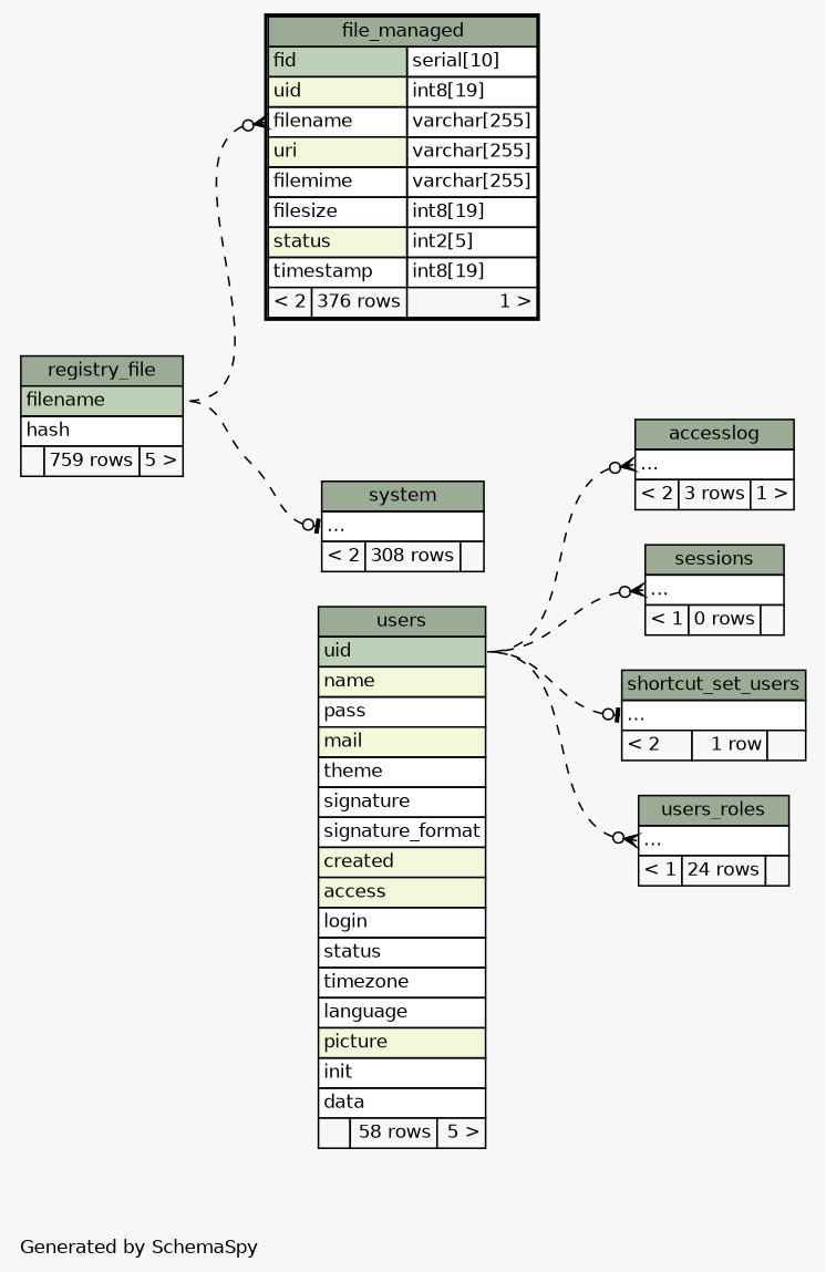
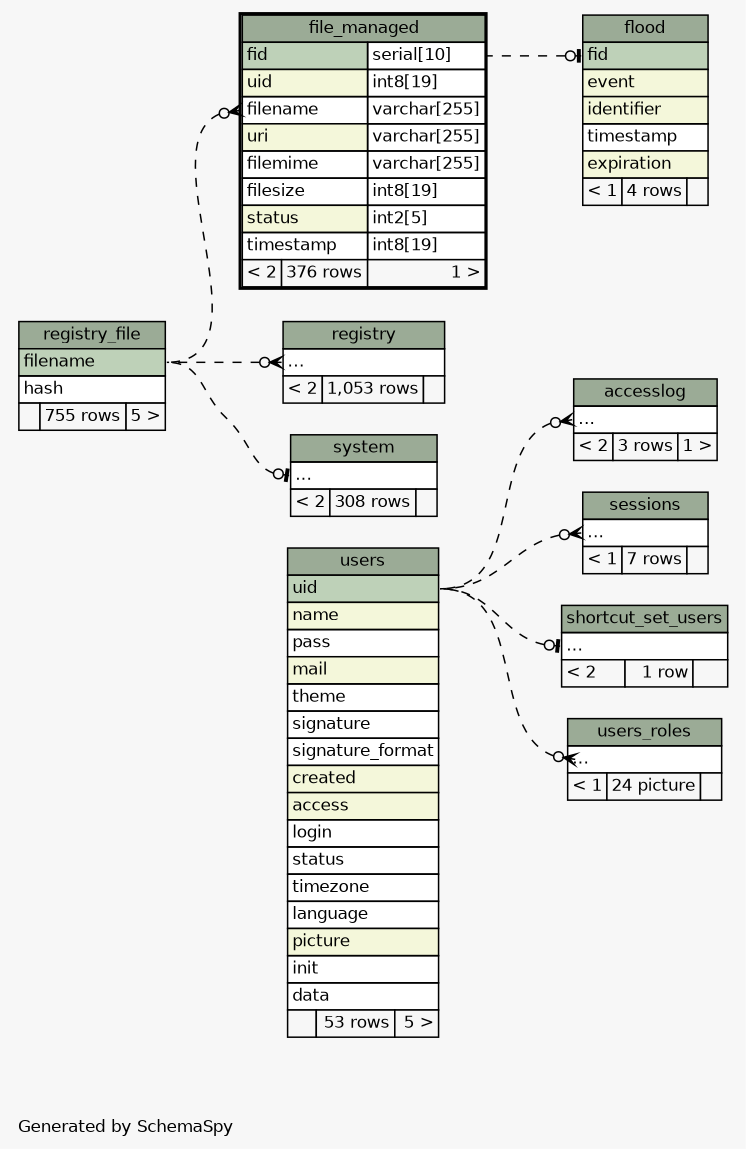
  digraph {
    bgcolor="#f7f7f7"
    fontname=Helvetica
    fontsize=11
    label="\nGenerated by SchemaSpy"
    labeljust=l
    nodesep=0.18
    rankdir=RL
    ranksep=0.46
    node [fontname=Helvetica fontsize=11 shape=plaintext]
    edge [arrowhead=none arrowsize=0.8 arrowtail=crowodot dir=back headport="uid:e" style=dashed tailport="elipses:w"]
    n1 [label=<     <TABLE BORDER="0" CELLBORDER="1" CELLSPACING="0" BGCOLOR="#ffffff">       <TR><TD COLSPAN="3" BGCOLOR="#9bab96" ALIGN="CENTER">accesslog</TD></TR>       <TR><TD PORT="elipses" COLSPAN="3" ALIGN="LEFT">...</TD></TR>       <TR><TD ALIGN="LEFT" BGCOLOR="#f7f7f7">&lt; 2</TD><TD ALIGN="RIGHT" BGCOLOR="#f7f7f7">3 rows</TD><TD ALIGN="RIGHT" BGCOLOR="#f7f7f7">1 &gt;</TD></TR>     </TABLE>>]
-   n2 [label=<     <TABLE BORDER="0" CELLBORDER="1" CELLSPACING="0" BGCOLOR="#ffffff">       <TR><TD COLSPAN="3" BGCOLOR="#9bab96" ALIGN="CENTER">users</TD></TR>       <TR><TD PORT="uid" COLSPAN="3" BGCOLOR="#bed1b8" ALIGN="LEFT">uid</TD></TR>       <TR><TD PORT="name" COLSPAN="3" BGCOLOR="#f4f7da" ALIGN="LEFT">name</TD></TR>       <TR><TD PORT="pass" COLSPAN="3" ALIGN="LEFT">pass</TD></TR>       <TR><TD PORT="mail" COLSPAN="3" BGCOLOR="#f4f7da" ALIGN="LEFT">mail</TD></TR>       <TR><TD PORT="theme" COLSPAN="3" ALIGN="LEFT">theme</TD></TR>       <TR><TD PORT="signature" COLSPAN="3" ALIGN="LEFT">signature</TD></TR>       <TR><TD PORT="signature_format" COLSPAN="3" ALIGN="LEFT">signature_format</TD></TR>       <TR><TD PORT="created" COLSPAN="3" BGCOLOR="#f4f7da" ALIGN="LEFT">created</TD></TR>       <TR><TD PORT="access" COLSPAN="3" BGCOLOR="#f4f7da" ALIGN="LEFT">access</TD></TR>       <TR><TD PORT="login" COLSPAN="3" ALIGN="LEFT">login</TD></TR>       <TR><TD PORT="status" COLSPAN="3" ALIGN="LEFT">status</TD></TR>       <TR><TD PORT="timezone" COLSPAN="3" ALIGN="LEFT">timezone</TD></TR>       <TR><TD PORT="language" COLSPAN="3" ALIGN="LEFT">language</TD></TR>       <TR><TD PORT="picture" COLSPAN="3" BGCOLOR="#f4f7da" ALIGN="LEFT">picture</TD></TR>       <TR><TD PORT="init" COLSPAN="3" ALIGN="LEFT">init</TD></TR>       <TR><TD PORT="data" COLSPAN="3" ALIGN="LEFT">data</TD></TR>       <TR><TD ALIGN="LEFT" BGCOLOR="#f7f7f7">  </TD><TD ALIGN="RIGHT" BGCOLOR="#f7f7f7">58 rows</TD><TD ALIGN="RIGHT" BGCOLOR="#f7f7f7">5 &gt;</TD></TR>     </TABLE>>]
-   n3 [label=<     <TABLE BORDER="0" CELLBORDER="1" CELLSPACING="0" BGCOLOR="#ffffff">       <TR><TD COLSPAN="3" BGCOLOR="#9bab96" ALIGN="CENTER">registry_file</TD></TR>       <TR><TD PORT="filename" COLSPAN="3" BGCOLOR="#bed1b8" ALIGN="LEFT">filename</TD></TR>       <TR><TD PORT="hash" COLSPAN="3" ALIGN="LEFT">hash</TD></TR>       <TR><TD ALIGN="LEFT" BGCOLOR="#f7f7f7">  </TD><TD ALIGN="RIGHT" BGCOLOR="#f7f7f7">759 rows</TD><TD ALIGN="RIGHT" BGCOLOR="#f7f7f7">5 &gt;</TD></TR>     </TABLE>>]
+   n2 [label=<     <TABLE BORDER="0" CELLBORDER="1" CELLSPACING="0" BGCOLOR="#ffffff">       <TR><TD COLSPAN="3" BGCOLOR="#9bab96" ALIGN="CENTER">users</TD></TR>       <TR><TD PORT="uid" COLSPAN="3" BGCOLOR="#bed1b8" ALIGN="LEFT">uid</TD></TR>       <TR><TD PORT="name" COLSPAN="3" BGCOLOR="#f4f7da" ALIGN="LEFT">name</TD></TR>       <TR><TD PORT="pass" COLSPAN="3" ALIGN="LEFT">pass</TD></TR>       <TR><TD PORT="mail" COLSPAN="3" BGCOLOR="#f4f7da" ALIGN="LEFT">mail</TD></TR>       <TR><TD PORT="theme" COLSPAN="3" ALIGN="LEFT">theme</TD></TR>       <TR><TD PORT="signature" COLSPAN="3" ALIGN="LEFT">signature</TD></TR>       <TR><TD PORT="signature_format" COLSPAN="3" ALIGN="LEFT">signature_format</TD></TR>       <TR><TD PORT="created" COLSPAN="3" BGCOLOR="#f4f7da" ALIGN="LEFT">created</TD></TR>       <TR><TD PORT="access" COLSPAN="3" BGCOLOR="#f4f7da" ALIGN="LEFT">access</TD></TR>       <TR><TD PORT="login" COLSPAN="3" ALIGN="LEFT">login</TD></TR>       <TR><TD PORT="status" COLSPAN="3" ALIGN="LEFT">status</TD></TR>       <TR><TD PORT="timezone" COLSPAN="3" ALIGN="LEFT">timezone</TD></TR>       <TR><TD PORT="language" COLSPAN="3" ALIGN="LEFT">language</TD></TR>       <TR><TD PORT="picture" COLSPAN="3" BGCOLOR="#f4f7da" ALIGN="LEFT">picture</TD></TR>       <TR><TD PORT="init" COLSPAN="3" ALIGN="LEFT">init</TD></TR>       <TR><TD PORT="data" COLSPAN="3" ALIGN="LEFT">data</TD></TR>       <TR><TD ALIGN="LEFT" BGCOLOR="#f7f7f7">  </TD><TD ALIGN="RIGHT" BGCOLOR="#f7f7f7">53 rows</TD><TD ALIGN="RIGHT" BGCOLOR="#f7f7f7">5 &gt;</TD></TR>     </TABLE>>]
+   n3 [label=<     <TABLE BORDER="0" CELLBORDER="1" CELLSPACING="0" BGCOLOR="#ffffff">       <TR><TD COLSPAN="3" BGCOLOR="#9bab96" ALIGN="CENTER">registry_file</TD></TR>       <TR><TD PORT="filename" COLSPAN="3" BGCOLOR="#bed1b8" ALIGN="LEFT">filename</TD></TR>       <TR><TD PORT="hash" COLSPAN="3" ALIGN="LEFT">hash</TD></TR>       <TR><TD ALIGN="LEFT" BGCOLOR="#f7f7f7">  </TD><TD ALIGN="RIGHT" BGCOLOR="#f7f7f7">755 rows</TD><TD ALIGN="RIGHT" BGCOLOR="#f7f7f7">5 &gt;</TD></TR>     </TABLE>>]
    n4 [label=<     <TABLE BORDER="2" CELLBORDER="1" CELLSPACING="0" BGCOLOR="#ffffff">       <TR><TD COLSPAN="3" BGCOLOR="#9bab96" ALIGN="CENTER">file_managed</TD></TR>       <TR><TD PORT="fid" COLSPAN="2" BGCOLOR="#bed1b8" ALIGN="LEFT">fid</TD><TD PORT="fid.type" ALIGN="LEFT">serial[10]</TD></TR>       <TR><TD PORT="uid" COLSPAN="2" BGCOLOR="#f4f7da" ALIGN="LEFT">uid</TD><TD PORT="uid.type" ALIGN="LEFT">int8[19]</TD></TR>       <TR><TD PORT="filename" COLSPAN="2" ALIGN="LEFT">filename</TD><TD PORT="filename.type" ALIGN="LEFT">varchar[255]</TD></TR>       <TR><TD PORT="uri" COLSPAN="2" BGCOLOR="#f4f7da" ALIGN="LEFT">uri</TD><TD PORT="uri.type" ALIGN="LEFT">varchar[255]</TD></TR>       <TR><TD PORT="filemime" COLSPAN="2" ALIGN="LEFT">filemime</TD><TD PORT="filemime.type" ALIGN="LEFT">varchar[255]</TD></TR>       <TR><TD PORT="filesize" COLSPAN="2" ALIGN="LEFT">filesize</TD><TD PORT="filesize.type" ALIGN="LEFT">int8[19]</TD></TR>       <TR><TD PORT="status" COLSPAN="2" BGCOLOR="#f4f7da" ALIGN="LEFT">status</TD><TD PORT="status.type" ALIGN="LEFT">int2[5]</TD></TR>       <TR><TD PORT="timestamp" COLSPAN="2" ALIGN="LEFT">timestamp</TD><TD PORT="timestamp.type" ALIGN="LEFT">int8[19]</TD></TR>       <TR><TD ALIGN="LEFT" BGCOLOR="#f7f7f7">&lt; 2</TD><TD ALIGN="RIGHT" BGCOLOR="#f7f7f7">376 rows</TD><TD ALIGN="RIGHT" BGCOLOR="#f7f7f7">1 &gt;</TD></TR>     </TABLE>>]
-   n7 [label=<     <TABLE BORDER="0" CELLBORDER="1" CELLSPACING="0" BGCOLOR="#ffffff">       <TR><TD COLSPAN="3" BGCOLOR="#9bab96" ALIGN="CENTER">sessions</TD></TR>       <TR><TD PORT="elipses" COLSPAN="3" ALIGN="LEFT">...</TD></TR>       <TR><TD ALIGN="LEFT" BGCOLOR="#f7f7f7">&lt; 1</TD><TD ALIGN="RIGHT" BGCOLOR="#f7f7f7">0 rows</TD><TD ALIGN="RIGHT" BGCOLOR="#f7f7f7">  </TD></TR>     </TABLE>>]
+   n5 [label=<     <TABLE BORDER="0" CELLBORDER="1" CELLSPACING="0" BGCOLOR="#ffffff">       <TR><TD COLSPAN="3" BGCOLOR="#9bab96" ALIGN="CENTER">flood</TD></TR>       <TR><TD PORT="fid" COLSPAN="3" BGCOLOR="#bed1b8" ALIGN="LEFT">fid</TD></TR>       <TR><TD PORT="event" COLSPAN="3" BGCOLOR="#f4f7da" ALIGN="LEFT">event</TD></TR>       <TR><TD PORT="identifier" COLSPAN="3" BGCOLOR="#f4f7da" ALIGN="LEFT">identifier</TD></TR>       <TR><TD PORT="timestamp" COLSPAN="3" ALIGN="LEFT">timestamp</TD></TR>       <TR><TD PORT="expiration" COLSPAN="3" BGCOLOR="#f4f7da" ALIGN="LEFT">expiration</TD></TR>       <TR><TD ALIGN="LEFT" BGCOLOR="#f7f7f7">&lt; 1</TD><TD ALIGN="RIGHT" BGCOLOR="#f7f7f7">4 rows</TD><TD ALIGN="RIGHT" BGCOLOR="#f7f7f7">  </TD></TR>     </TABLE>>]
+   n6 [label=<     <TABLE BORDER="0" CELLBORDER="1" CELLSPACING="0" BGCOLOR="#ffffff">       <TR><TD COLSPAN="3" BGCOLOR="#9bab96" ALIGN="CENTER">registry</TD></TR>       <TR><TD PORT="elipses" COLSPAN="3" ALIGN="LEFT">...</TD></TR>       <TR><TD ALIGN="LEFT" BGCOLOR="#f7f7f7">&lt; 2</TD><TD ALIGN="RIGHT" BGCOLOR="#f7f7f7">1,053 rows</TD><TD ALIGN="RIGHT" BGCOLOR="#f7f7f7">  </TD></TR>     </TABLE>>]
+   n7 [label=<     <TABLE BORDER="0" CELLBORDER="1" CELLSPACING="0" BGCOLOR="#ffffff">       <TR><TD COLSPAN="3" BGCOLOR="#9bab96" ALIGN="CENTER">sessions</TD></TR>       <TR><TD PORT="elipses" COLSPAN="3" ALIGN="LEFT">...</TD></TR>       <TR><TD ALIGN="LEFT" BGCOLOR="#f7f7f7">&lt; 1</TD><TD ALIGN="RIGHT" BGCOLOR="#f7f7f7">7 rows</TD><TD ALIGN="RIGHT" BGCOLOR="#f7f7f7">  </TD></TR>     </TABLE>>]
    n8 [label=<     <TABLE BORDER="0" CELLBORDER="1" CELLSPACING="0" BGCOLOR="#ffffff">       <TR><TD COLSPAN="3" BGCOLOR="#9bab96" ALIGN="CENTER">shortcut_set_users</TD></TR>       <TR><TD PORT="elipses" COLSPAN="3" ALIGN="LEFT">...</TD></TR>       <TR><TD ALIGN="LEFT" BGCOLOR="#f7f7f7">&lt; 2</TD><TD ALIGN="RIGHT" BGCOLOR="#f7f7f7">1 row</TD><TD ALIGN="RIGHT" BGCOLOR="#f7f7f7">  </TD></TR>     </TABLE>>]
    n9 [label=<     <TABLE BORDER="0" CELLBORDER="1" CELLSPACING="0" BGCOLOR="#ffffff">       <TR><TD COLSPAN="3" BGCOLOR="#9bab96" ALIGN="CENTER">system</TD></TR>       <TR><TD PORT="elipses" COLSPAN="3" ALIGN="LEFT">...</TD></TR>       <TR><TD ALIGN="LEFT" BGCOLOR="#f7f7f7">&lt; 2</TD><TD ALIGN="RIGHT" BGCOLOR="#f7f7f7">308 rows</TD><TD ALIGN="RIGHT" BGCOLOR="#f7f7f7">  </TD></TR>     </TABLE>>]
-   n10 [label=<     <TABLE BORDER="0" CELLBORDER="1" CELLSPACING="0" BGCOLOR="#ffffff">       <TR><TD COLSPAN="3" BGCOLOR="#9bab96" ALIGN="CENTER">users_roles</TD></TR>       <TR><TD PORT="elipses" COLSPAN="3" ALIGN="LEFT">...</TD></TR>       <TR><TD ALIGN="LEFT" BGCOLOR="#f7f7f7">&lt; 1</TD><TD ALIGN="RIGHT" BGCOLOR="#f7f7f7">24 rows</TD><TD ALIGN="RIGHT" BGCOLOR="#f7f7f7">  </TD></TR>     </TABLE>>]
+   n10 [label=<     <TABLE BORDER="0" CELLBORDER="1" CELLSPACING="0" BGCOLOR="#ffffff">       <TR><TD COLSPAN="3" BGCOLOR="#9bab96" ALIGN="CENTER">users_roles</TD></TR>       <TR><TD PORT="elipses" COLSPAN="3" ALIGN="LEFT">...</TD></TR>       <TR><TD ALIGN="LEFT" BGCOLOR="#f7f7f7">&lt; 1</TD><TD ALIGN="RIGHT" BGCOLOR="#f7f7f7">24 picture</TD><TD ALIGN="RIGHT" BGCOLOR="#f7f7f7">  </TD></TR>     </TABLE>>]
    n1 -> n2
    n4 -> n3 [headport="filename:e" tailport="filename:w"]
+   n5 -> n4 [arrowtail=teeodot headport="fid.type:e" tailport="fid:w"]
+   n6 -> n3 [headport="filename:e"]
    n7 -> n2
    n8 -> n2 [arrowtail=teeodot]
    n9 -> n3 [arrowtail=teeodot headport="filename:e"]
    n10 -> n2
  }
